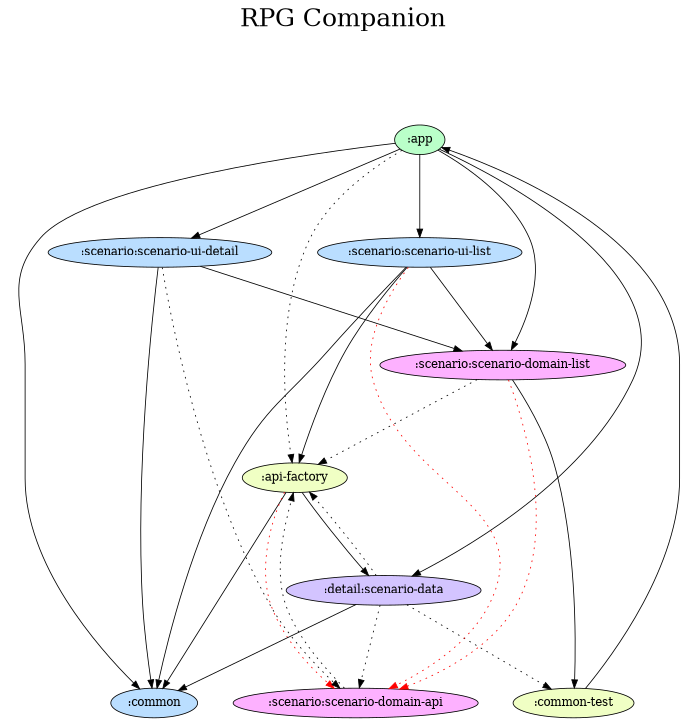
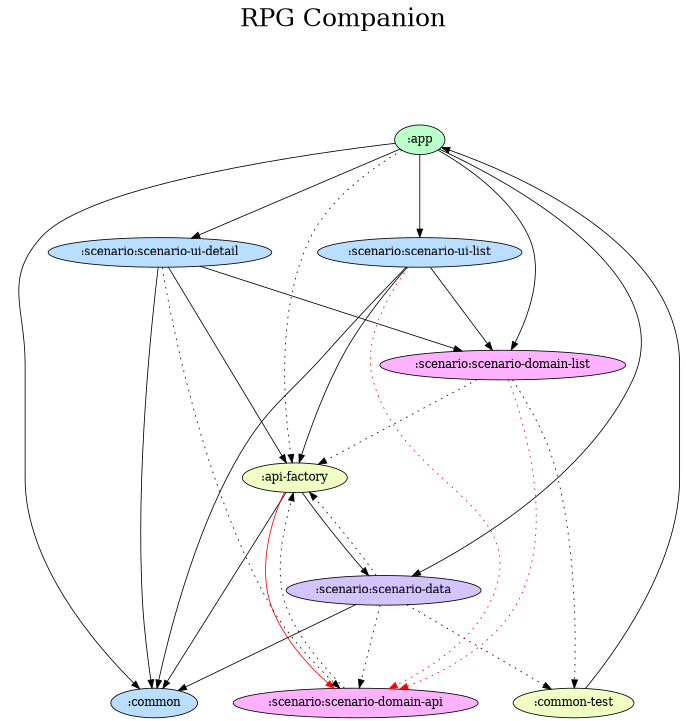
  digraph {
    fontname="DejaVu Serif"
    fontsize=30
    label="RPG Companion\n "
    labelloc=t
    rankdir=TB
    ranksep=1.4
    node [fillcolor="#badeff" fontname="DejaVu Serif" style=filled]
    edge [fontname="DejaVu Serif" style=filled]
    ":app" [fillcolor="#baffc9"]
    ":common"
    n3 [fillcolor="#f0ffc4" label=":api-factory"]
-   ":scenario:scenario-data" [fillcolor="#d3c4ff" label=":detail:scenario-data"]
+   ":scenario:scenario-data" [fillcolor="#d3c4ff"]
    n5 [fillcolor="#fdb1ff" label=":scenario:scenario-domain-list"]
    ":scenario:scenario-ui-detail"
    ":scenario:scenario-ui-list"
    ":scenario:scenario-domain-api" [fillcolor="#fdb1ff"]
    ":common-test" [fillcolor="#f0ffc4"]
    subgraph sub_1 {
      rank=same
    }
    ":app" -> ":common"
    ":app" -> n3 [style=dotted]
    ":app" -> ":scenario:scenario-data"
    ":app" -> n5
    ":app" -> ":scenario:scenario-ui-detail"
    ":app" -> ":scenario:scenario-ui-list"
    n3 -> ":common"
    n3 -> ":scenario:scenario-data"
-   n3 -> ":scenario:scenario-domain-api" [color=red style=dotted]
+   n3 -> ":scenario:scenario-domain-api" [color=red]
    ":scenario:scenario-data" -> ":common"
    ":scenario:scenario-data" -> n3 [style=dotted]
    ":scenario:scenario-data" -> ":scenario:scenario-domain-api" [color=black style=dotted]
    ":scenario:scenario-data" -> ":common-test" [style=dotted]
    n5 -> n3 [style=dotted]
    n5 -> ":scenario:scenario-domain-api" [color=red style=dotted]
-   n5 -> ":common-test"
+   n5 -> ":common-test" [style=dotted]
    ":scenario:scenario-ui-detail" -> ":common"
+   ":scenario:scenario-ui-detail" -> n3
    ":scenario:scenario-ui-detail" -> n5
    ":scenario:scenario-ui-detail" -> ":scenario:scenario-domain-api" [color=black style=dotted]
    ":scenario:scenario-ui-list" -> ":common"
    ":scenario:scenario-ui-list" -> n3
    ":scenario:scenario-ui-list" -> n5
    ":scenario:scenario-ui-list" -> ":scenario:scenario-domain-api" [color=red style=dotted]
    ":scenario:scenario-domain-api" -> n3 [style=dotted]
    ":common-test" -> ":app"
  }
